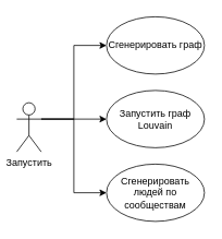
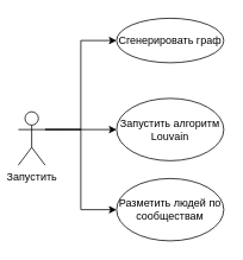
  <mxCell id="0" />
  <mxCell id="1" parent="0" />
  <mxCell id="2" style="edgeStyle=orthogonalEdgeStyle;rounded=0;orthogonalLoop=1;jettySize=auto;html=1;exitX=1;exitY=0.333;exitDx=0;exitDy=0;exitPerimeter=0;entryX=0;entryY=0.5;entryDx=0;entryDy=0;" edge="1" parent="1" source="5" target="6"><mxGeometry relative="1" as="geometry" /></mxCell>
  <mxCell id="3" style="edgeStyle=orthogonalEdgeStyle;rounded=0;orthogonalLoop=1;jettySize=auto;html=1;exitX=1;exitY=0.333;exitDx=0;exitDy=0;exitPerimeter=0;entryX=0;entryY=0.5;entryDx=0;entryDy=0;" edge="1" parent="1" source="5" target="7"><mxGeometry relative="1" as="geometry" /></mxCell>
  <mxCell id="4" style="edgeStyle=orthogonalEdgeStyle;rounded=0;orthogonalLoop=1;jettySize=auto;html=1;exitX=1;exitY=0.333;exitDx=0;exitDy=0;exitPerimeter=0;entryX=0;entryY=0.5;entryDx=0;entryDy=0;" edge="1" parent="1" source="5" target="8"><mxGeometry relative="1" as="geometry" /></mxCell>
  <mxCell id="5" value="Запустить" style="shape=umlActor;verticalLabelPosition=bottom;verticalAlign=top;html=1;" vertex="1" parent="1"><mxGeometry x="20" y="125" width="30" height="60" as="geometry" /></mxCell>
- <mxCell id="6" value="Сгенерировать граф" style="ellipse;whiteSpace=wrap;html=1;" vertex="1" parent="1"><mxGeometry x="130" y="20" width="120" height="70" as="geometry" /></mxCell>
- <mxCell id="7" value="Запустить граф&lt;div&gt;Louvain&lt;/div&gt;" style="ellipse;whiteSpace=wrap;html=1;" vertex="1" parent="1"><mxGeometry x="130" y="110" width="120" height="70" as="geometry" /></mxCell>
- <mxCell id="8" value="Сгенерировать людей по сообществам" style="ellipse;whiteSpace=wrap;html=1;" vertex="1" parent="1"><mxGeometry x="130" y="200" width="120" height="70" as="geometry" /></mxCell>
+ <mxCell id="6" value="Сгенерировать граф" style="ellipse;whiteSpace=wrap;html=1;" vertex="1" parent="1"><mxGeometry x="130" y="20" width="120" height="50" as="geometry" /></mxCell>
+ <mxCell id="7" value="Запустить алгоритм&lt;div&gt;Louvain&lt;/div&gt;" style="ellipse;whiteSpace=wrap;html=1;" vertex="1" parent="1"><mxGeometry x="130" y="110" width="120" height="70" as="geometry" /></mxCell>
+ <mxCell id="8" value="Разметить людей по сообществам" style="ellipse;whiteSpace=wrap;html=1;" vertex="1" parent="1"><mxGeometry x="130" y="200" width="120" height="70" as="geometry" /></mxCell>
